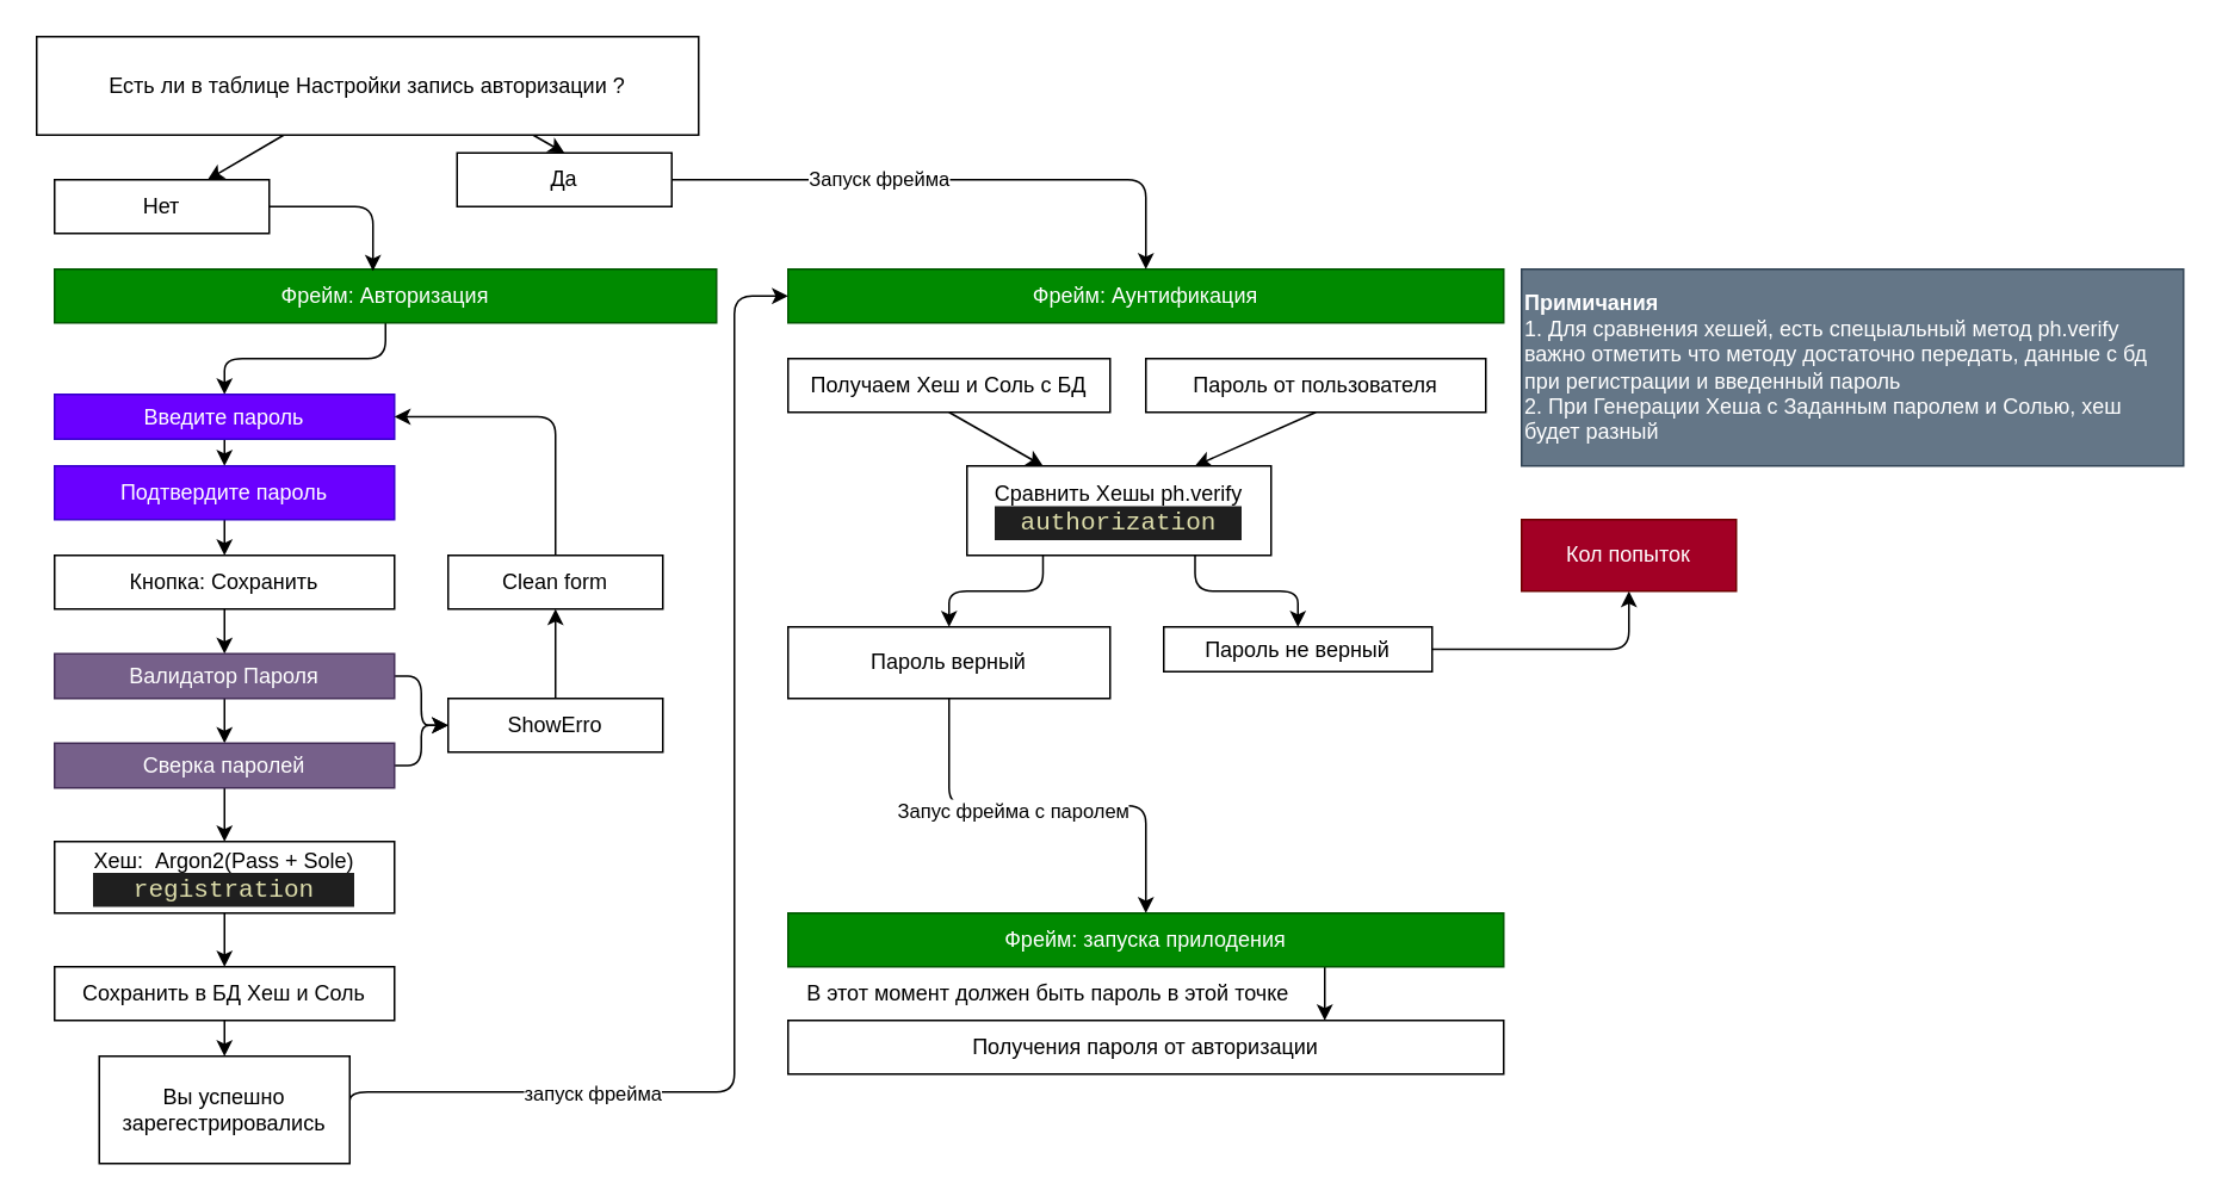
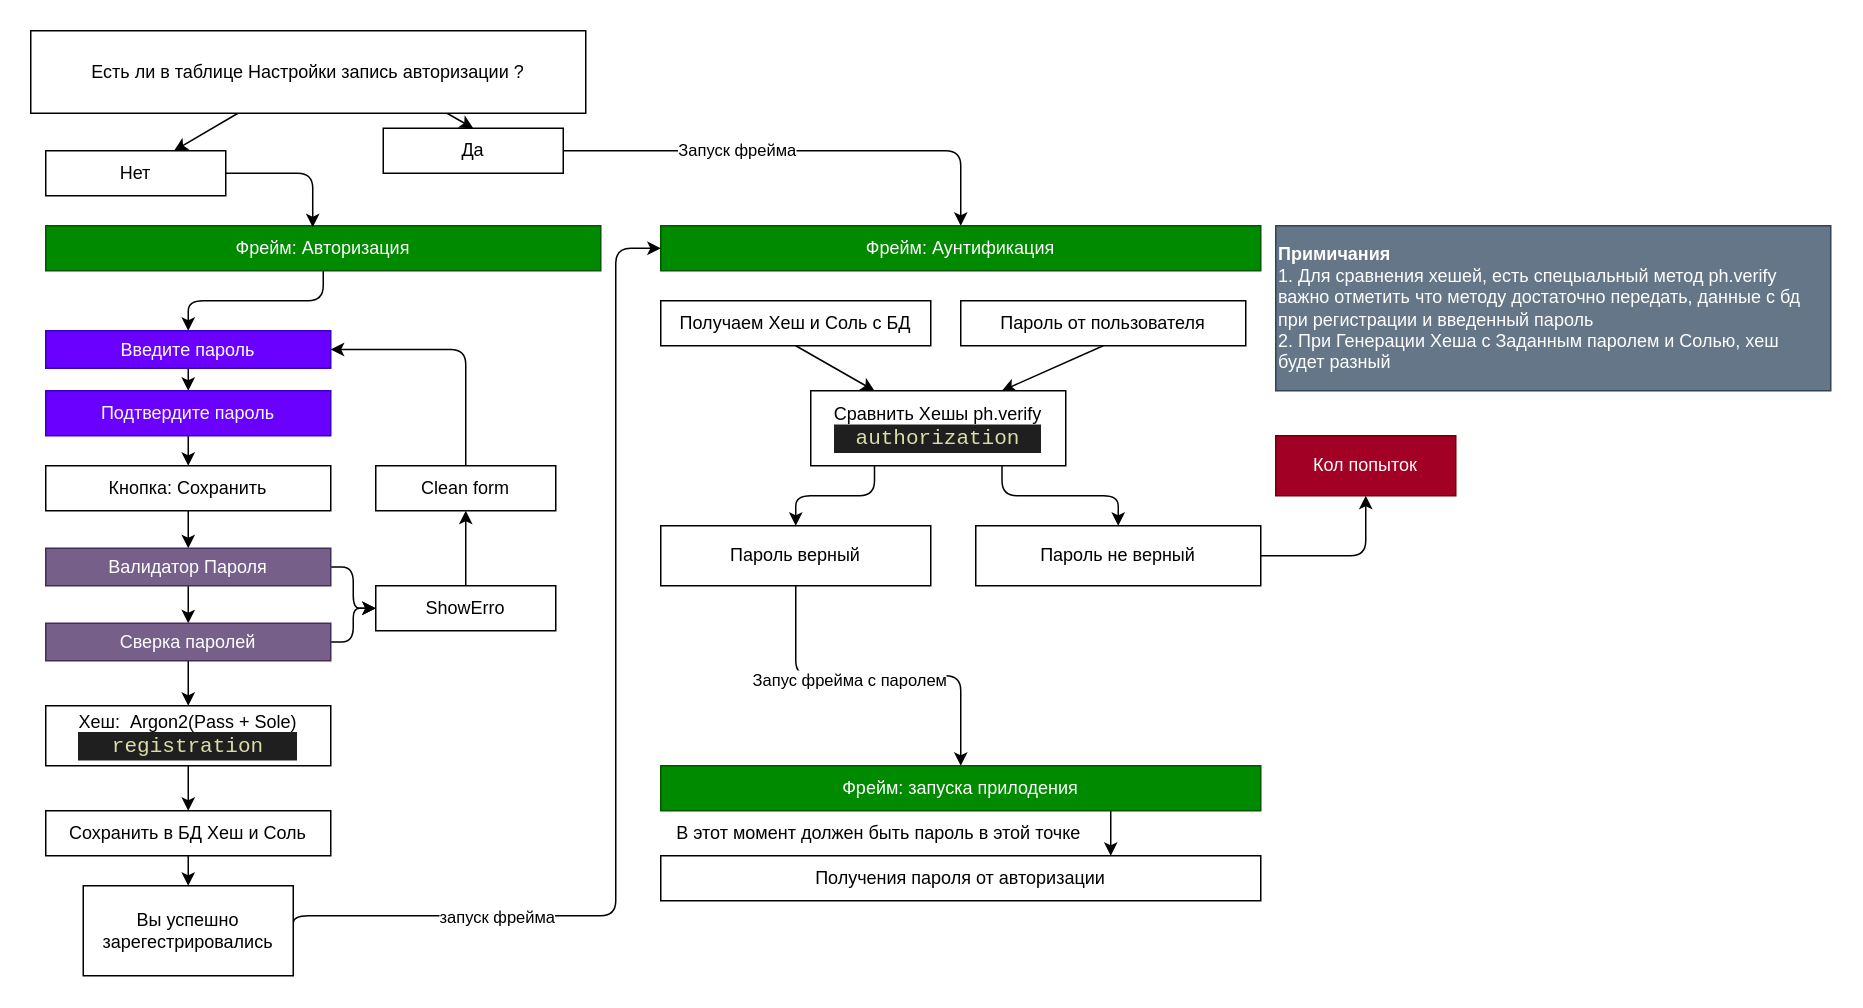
  <mxCell id="0" />
  <mxCell id="1" parent="0" />
  <mxCell id="2" value="" style="edgeStyle=none;html=1;exitX=0.5;exitY=1;exitDx=0;exitDy=0;" parent="1" source="42" target="4" edge="1"><mxGeometry relative="1" as="geometry"><mxPoint x="130" y="700" as="sourcePoint" /></mxGeometry></mxCell>
  <mxCell id="3" value="" style="edgeStyle=none;html=1;" parent="1" source="4" target="6" edge="1"><mxGeometry relative="1" as="geometry" /></mxCell>
  <mxCell id="4" value="Хеш:&amp;nbsp;&amp;nbsp;Argon2(Pass + Sole)&lt;br&gt;&lt;div style=&quot;color: rgb(204, 204, 204); background-color: rgb(31, 31, 31); font-family: Consolas, &amp;quot;Courier New&amp;quot;, monospace; font-size: 14px; line-height: 19px;&quot;&gt;&lt;span style=&quot;color: #dcdcaa;&quot;&gt;registration&lt;/span&gt;&lt;/div&gt;" style="whiteSpace=wrap;html=1;" parent="1" vertex="1"><mxGeometry x="30" y="470" width="190" height="40" as="geometry" /></mxCell>
  <mxCell id="5" value="" style="edgeStyle=orthogonalEdgeStyle;html=1;" parent="1" source="6" target="49" edge="1"><mxGeometry relative="1" as="geometry" /></mxCell>
  <mxCell id="6" value="Сохранить в БД Хеш и Соль" style="whiteSpace=wrap;html=1;" parent="1" vertex="1"><mxGeometry x="30" y="540" width="190" height="30" as="geometry" /></mxCell>
  <mxCell id="7" style="edgeStyle=none;html=1;exitX=0.5;exitY=1;exitDx=0;exitDy=0;entryX=0.25;entryY=0;entryDx=0;entryDy=0;" parent="1" source="8" target="13" edge="1"><mxGeometry relative="1" as="geometry" /></mxCell>
  <mxCell id="8" value="Получаем Хеш и Соль с БД" style="whiteSpace=wrap;html=1;" parent="1" vertex="1"><mxGeometry x="440" y="200" width="180" height="30" as="geometry" /></mxCell>
  <mxCell id="9" style="edgeStyle=none;html=1;exitX=0.5;exitY=1;exitDx=0;exitDy=0;entryX=0.75;entryY=0;entryDx=0;entryDy=0;" parent="1" source="10" target="13" edge="1"><mxGeometry relative="1" as="geometry" /></mxCell>
  <mxCell id="10" value="Пароль от пользователя" style="whiteSpace=wrap;html=1;" parent="1" vertex="1"><mxGeometry x="640" y="200" width="190" height="30" as="geometry" /></mxCell>
  <mxCell id="11" style="edgeStyle=orthogonalEdgeStyle;html=1;exitX=0.25;exitY=1;exitDx=0;exitDy=0;entryX=0.5;entryY=0;entryDx=0;entryDy=0;" parent="1" source="13" target="16" edge="1"><mxGeometry relative="1" as="geometry" /></mxCell>
  <mxCell id="12" style="edgeStyle=orthogonalEdgeStyle;html=1;exitX=0.75;exitY=1;exitDx=0;exitDy=0;entryX=0.5;entryY=0;entryDx=0;entryDy=0;" parent="1" source="13" target="18" edge="1"><mxGeometry relative="1" as="geometry" /></mxCell>
  <mxCell id="13" value="Сравнить Хешы&amp;nbsp;ph.verify&lt;br&gt;&lt;div style=&quot;color: rgb(204, 204, 204); background-color: rgb(31, 31, 31); font-family: Consolas, &amp;quot;Courier New&amp;quot;, monospace; font-size: 14px; line-height: 19px;&quot;&gt;&lt;span style=&quot;color: #dcdcaa;&quot;&gt;authorization&lt;/span&gt;&lt;/div&gt;" style="whiteSpace=wrap;html=1;" parent="1" vertex="1"><mxGeometry x="540" y="260" width="170" height="50" as="geometry" /></mxCell>
  <mxCell id="14" style="edgeStyle=orthogonalEdgeStyle;html=1;exitX=0.5;exitY=1;exitDx=0;exitDy=0;entryX=0.5;entryY=0;entryDx=0;entryDy=0;" parent="1" source="16" target="51" edge="1"><mxGeometry relative="1" as="geometry" /></mxCell>
  <mxCell id="15" value="Запус фрейма с паролем" style="edgeLabel;html=1;align=center;verticalAlign=middle;resizable=0;points=[];" parent="14" vertex="1" connectable="0"><mxGeometry x="-0.174" y="-2" relative="1" as="geometry"><mxPoint as="offset" /></mxGeometry></mxCell>
  <mxCell id="16" value="Пароль верный" style="whiteSpace=wrap;html=1;" parent="1" vertex="1"><mxGeometry x="440" y="350" width="180" height="40" as="geometry" /></mxCell>
  <mxCell id="17" value="" style="edgeStyle=orthogonalEdgeStyle;html=1;exitX=1;exitY=0.5;exitDx=0;exitDy=0;" parent="1" source="18" target="19" edge="1"><mxGeometry relative="1" as="geometry" /></mxCell>
- <mxCell id="18" value="Пароль не верный" style="whiteSpace=wrap;html=1;" parent="1" vertex="1"><mxGeometry x="650" y="350" width="150" height="25" as="geometry" /></mxCell>
+ <mxCell id="18" value="Пароль не верный" style="whiteSpace=wrap;html=1;" parent="1" vertex="1"><mxGeometry x="650" y="350" width="190" height="40" as="geometry" /></mxCell>
  <mxCell id="19" value="Кол попыток" style="whiteSpace=wrap;html=1;fillColor=#a20025;fontColor=#ffffff;strokeColor=#6F0000;" parent="1" vertex="1"><mxGeometry x="850" y="290" width="120" height="40" as="geometry" /></mxCell>
  <mxCell id="20" style="edgeStyle=orthogonalEdgeStyle;html=1;exitX=0.5;exitY=1;exitDx=0;exitDy=0;entryX=0.5;entryY=0;entryDx=0;entryDy=0;" parent="1" source="21" target="33" edge="1"><mxGeometry relative="1" as="geometry" /></mxCell>
  <mxCell id="21" value="Фрейм: Авторизация" style="whiteSpace=wrap;html=1;fillColor=#008a00;fontColor=#ffffff;strokeColor=#005700;" parent="1" vertex="1"><mxGeometry x="30" y="150" width="370" height="30" as="geometry" /></mxCell>
  <mxCell id="22" value="Фрейм: Аунтификация" style="whiteSpace=wrap;html=1;fillColor=#008a00;fontColor=#ffffff;strokeColor=#005700;" parent="1" vertex="1"><mxGeometry x="440" y="150" width="400" height="30" as="geometry" /></mxCell>
  <mxCell id="23" value="&lt;b&gt;Примичания&lt;/b&gt;&lt;br&gt;1. Для сравнения хешей, есть спецыальный метод&amp;nbsp;ph.verify важно отметить что методу достаточно передать, данные с бд при регистрации и введенный пароль&lt;br&gt;2. При Генерации Хеша с Заданным паролем и Солью, хеш будет разный" style="whiteSpace=wrap;html=1;align=left;fillColor=#647687;fontColor=#ffffff;strokeColor=#314354;" parent="1" vertex="1"><mxGeometry x="850" y="150" width="370" height="110" as="geometry" /></mxCell>
  <mxCell id="24" value="" style="edgeStyle=none;html=1;" parent="1" source="26" target="28" edge="1"><mxGeometry relative="1" as="geometry" /></mxCell>
  <mxCell id="25" style="edgeStyle=none;html=1;exitX=0.75;exitY=1;exitDx=0;exitDy=0;entryX=0.5;entryY=0;entryDx=0;entryDy=0;" parent="1" source="26" target="31" edge="1"><mxGeometry relative="1" as="geometry" /></mxCell>
  <mxCell id="26" value="Есть ли в таблице Настройки запись авторизации ?" style="whiteSpace=wrap;html=1;" parent="1" vertex="1"><mxGeometry x="20" y="20" width="370" height="55" as="geometry" /></mxCell>
  <mxCell id="27" style="edgeStyle=orthogonalEdgeStyle;html=1;exitX=1;exitY=0.5;exitDx=0;exitDy=0;entryX=0.481;entryY=0.033;entryDx=0;entryDy=0;entryPerimeter=0;" parent="1" source="28" target="21" edge="1"><mxGeometry relative="1" as="geometry" /></mxCell>
  <mxCell id="28" value="Нет" style="whiteSpace=wrap;html=1;" parent="1" vertex="1"><mxGeometry x="30" y="100" width="120" height="30" as="geometry" /></mxCell>
  <mxCell id="29" style="edgeStyle=orthogonalEdgeStyle;html=1;exitX=1;exitY=0.5;exitDx=0;exitDy=0;entryX=0.5;entryY=0;entryDx=0;entryDy=0;" parent="1" source="31" target="22" edge="1"><mxGeometry relative="1" as="geometry" /></mxCell>
  <mxCell id="30" value="Запуск фрейма" style="edgeLabel;html=1;align=center;verticalAlign=middle;resizable=0;points=[];" parent="29" vertex="1" connectable="0"><mxGeometry x="-0.268" y="1" relative="1" as="geometry"><mxPoint as="offset" /></mxGeometry></mxCell>
  <mxCell id="31" value="Да" style="whiteSpace=wrap;html=1;" parent="1" vertex="1"><mxGeometry x="255" y="85" width="120" height="30" as="geometry" /></mxCell>
  <mxCell id="32" style="edgeStyle=orthogonalEdgeStyle;html=1;exitX=0.5;exitY=1;exitDx=0;exitDy=0;entryX=0.5;entryY=0;entryDx=0;entryDy=0;" parent="1" source="33" target="35" edge="1"><mxGeometry relative="1" as="geometry" /></mxCell>
  <mxCell id="33" value="Введите пароль" style="whiteSpace=wrap;html=1;fillColor=#6a00ff;fontColor=#ffffff;strokeColor=#3700CC;" parent="1" vertex="1"><mxGeometry x="30" y="220" width="190" height="25" as="geometry" /></mxCell>
  <mxCell id="34" style="edgeStyle=orthogonalEdgeStyle;html=1;exitX=0.5;exitY=1;exitDx=0;exitDy=0;entryX=0.5;entryY=0;entryDx=0;entryDy=0;" parent="1" source="35" target="37" edge="1"><mxGeometry relative="1" as="geometry" /></mxCell>
  <mxCell id="35" value="Подтвердите пароль" style="whiteSpace=wrap;html=1;fillColor=#6a00ff;fontColor=#ffffff;strokeColor=#3700CC;" parent="1" vertex="1"><mxGeometry x="30" y="260" width="190" height="30" as="geometry" /></mxCell>
  <mxCell id="36" value="" style="edgeStyle=orthogonalEdgeStyle;html=1;" parent="1" source="37" target="40" edge="1"><mxGeometry relative="1" as="geometry" /></mxCell>
  <mxCell id="37" value="Кнопка: Сохранить" style="whiteSpace=wrap;html=1;" parent="1" vertex="1"><mxGeometry x="30" y="310" width="190" height="30" as="geometry" /></mxCell>
  <mxCell id="38" value="" style="edgeStyle=orthogonalEdgeStyle;html=1;" parent="1" source="40" target="42" edge="1"><mxGeometry relative="1" as="geometry" /></mxCell>
  <mxCell id="39" style="edgeStyle=orthogonalEdgeStyle;html=1;exitX=1;exitY=0.5;exitDx=0;exitDy=0;entryX=0;entryY=0.5;entryDx=0;entryDy=0;" parent="1" source="40" target="44" edge="1"><mxGeometry relative="1" as="geometry" /></mxCell>
  <mxCell id="40" value="Валидатор Пароля" style="whiteSpace=wrap;html=1;fillColor=#76608a;strokeColor=#432D57;fontColor=#ffffff;" parent="1" vertex="1"><mxGeometry x="30" y="365" width="190" height="25" as="geometry" /></mxCell>
  <mxCell id="41" style="edgeStyle=orthogonalEdgeStyle;html=1;exitX=1;exitY=0.5;exitDx=0;exitDy=0;" parent="1" source="42" target="44" edge="1"><mxGeometry relative="1" as="geometry" /></mxCell>
  <mxCell id="42" value="Сверка паролей" style="whiteSpace=wrap;html=1;fillColor=#76608a;strokeColor=#432D57;fontColor=#ffffff;" parent="1" vertex="1"><mxGeometry x="30" y="415" width="190" height="25" as="geometry" /></mxCell>
  <mxCell id="43" style="edgeStyle=orthogonalEdgeStyle;html=1;exitX=0.5;exitY=0;exitDx=0;exitDy=0;entryX=0.5;entryY=1;entryDx=0;entryDy=0;" parent="1" source="44" target="46" edge="1"><mxGeometry relative="1" as="geometry" /></mxCell>
  <mxCell id="44" value="ShowErro" style="whiteSpace=wrap;html=1;" parent="1" vertex="1"><mxGeometry x="250" y="390" width="120" height="30" as="geometry" /></mxCell>
  <mxCell id="45" style="edgeStyle=orthogonalEdgeStyle;html=1;exitX=0.5;exitY=0;exitDx=0;exitDy=0;entryX=1;entryY=0.5;entryDx=0;entryDy=0;" parent="1" source="46" target="33" edge="1"><mxGeometry relative="1" as="geometry" /></mxCell>
  <mxCell id="46" value="Clean form" style="whiteSpace=wrap;html=1;" parent="1" vertex="1"><mxGeometry x="250" y="310" width="120" height="30" as="geometry" /></mxCell>
  <mxCell id="47" style="edgeStyle=orthogonalEdgeStyle;html=1;exitX=1;exitY=0.5;exitDx=0;exitDy=0;entryX=0;entryY=0.5;entryDx=0;entryDy=0;" parent="1" source="49" target="22" edge="1"><mxGeometry relative="1" as="geometry"><Array as="points"><mxPoint x="410" y="610" /><mxPoint x="410" y="165" /></Array></mxGeometry></mxCell>
  <mxCell id="48" value="запуск фрейма" style="edgeLabel;html=1;align=center;verticalAlign=middle;resizable=0;points=[];" parent="47" vertex="1" connectable="0"><mxGeometry x="-0.586" relative="1" as="geometry"><mxPoint as="offset" /></mxGeometry></mxCell>
  <mxCell id="49" value="Вы успешно зарегестрировались" style="whiteSpace=wrap;html=1;" parent="1" vertex="1"><mxGeometry x="55" y="590" width="140" height="60" as="geometry" /></mxCell>
  <mxCell id="50" style="edgeStyle=orthogonalEdgeStyle;html=1;exitX=0.75;exitY=1;exitDx=0;exitDy=0;entryX=0.75;entryY=0;entryDx=0;entryDy=0;" parent="1" source="51" target="53" edge="1"><mxGeometry relative="1" as="geometry" /></mxCell>
  <mxCell id="51" value="Фрейм: запуска прилодения" style="whiteSpace=wrap;html=1;fillColor=#008a00;fontColor=#ffffff;strokeColor=#005700;" parent="1" vertex="1"><mxGeometry x="440" y="510" width="400" height="30" as="geometry" /></mxCell>
  <mxCell id="52" value="В этот момент должен быть пароль в этой точке" style="text;html=1;align=center;verticalAlign=middle;resizable=0;points=[];autosize=1;strokeColor=none;fillColor=none;" parent="1" vertex="1"><mxGeometry x="440" y="540" width="290" height="30" as="geometry" /></mxCell>
  <mxCell id="53" value="Получения пароля от авторизации" style="whiteSpace=wrap;html=1;" parent="1" vertex="1"><mxGeometry x="440" y="570" width="400" height="30" as="geometry" /></mxCell>
